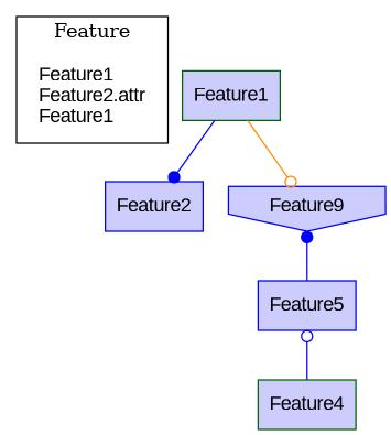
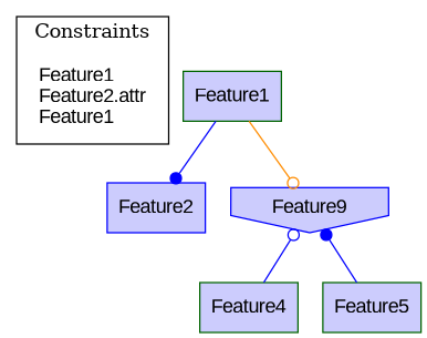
  digraph {
    newrank=true
    rankdir=TB
    node [color=darkgreen fontname="Arial Unicode MS, Arial" shape=box style=filled fillcolor="#CCCCFD"]
    edge [arrowhead=none arrowtail=none color=blue dir=both]
    n1 [color=white label=<<table border="0" cellpadding="0" cellspacing="0" cellborder="0">         <tr><td align="left">Feature1</td></tr>     <tr><td align="left">Feature2.attr</td></tr>     <tr><td align="left">Feature1</td></tr> </table>> fillcolor=""]
    Feature2 [color=blue]
    Feature1
    n4 [color=blue label=Feature9 shape=invhouse]
    Feature4
-   Feature5 [color=blue]
+   Feature5
    subgraph cluster_1 {
-     label=Feature
+     label=Constraints
      n1
    }
    Feature1 -> Feature2 [arrowhead=dot]
    Feature1 -> n4 [arrowhead=odot color=darkorange]
-   Feature5 -> Feature4 [arrowtail=odot]
+   n4 -> Feature4 [arrowtail=odot]
    n4 -> Feature5 [arrowtail=dot]
  }
